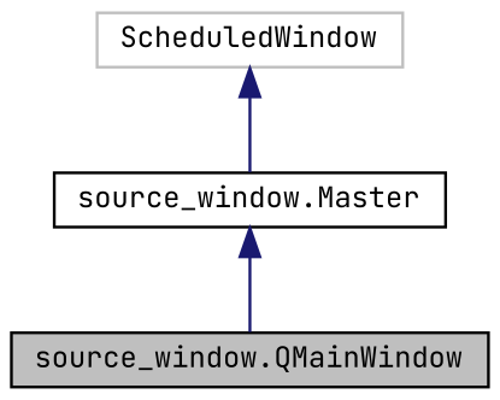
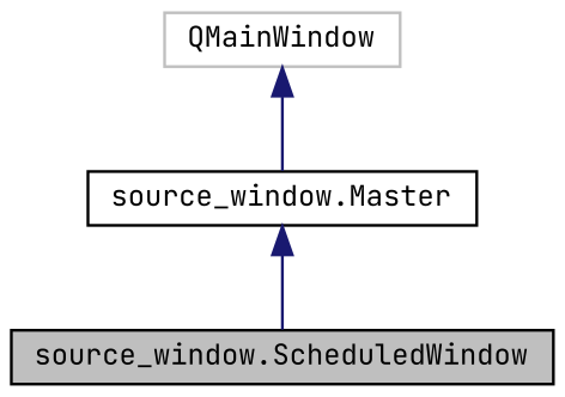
  digraph {
    fontname="JetBrains Mono"
    node [color=black fillcolor=white fontname="JetBrains Mono" fontsize=10 shape=record style=filled]
    edge [color=midnightblue dir=back fontname="JetBrains Mono" fontsize=10 labelfontname=Helvetica labelfontsize=10 style=solid]
-   n1 [fillcolor=grey75 fontcolor=black height=0.2 label="source_window.QMainWindow" width=0.4]
+   n1 [fillcolor=grey75 fontcolor=black height=0.2 label="source_window.ScheduledWindow" width=0.4]
    n2 [height=0.2 label="source_window.Master" width=0.4]
-   n3 [color=grey75 height=0.2 label=ScheduledWindow width=0.4]
+   n3 [color=grey75 height=0.2 label=QMainWindow width=0.4]
    n2 -> n1
    n3 -> n2
  }
